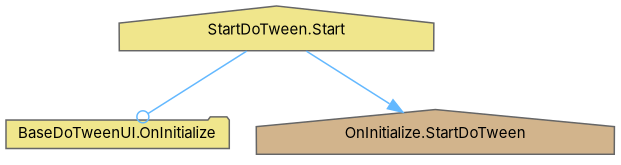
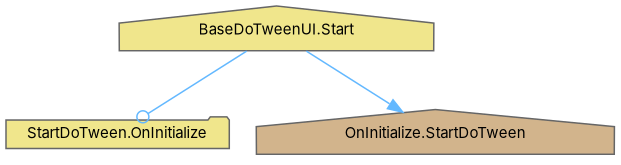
  digraph {
    fontname=Inter
    rankdir=TB
    node [color=grey40 fillcolor=khaki fontname=Inter fontsize=10 shape=house style=filled]
    edge [color=steelblue1 fontname=Inter fontsize=10 labelfontname=Helvetica labelfontsize=10 style=solid]
-   n1 [color=gray40 fontcolor=black height=0.2 label="StartDoTween.Start" width=0.4]
-   n2 [height=0.2 label="BaseDoTweenUI.OnInitialize" shape=folder width=0.4]
+   n1 [color=gray40 fontcolor=black height=0.2 label="BaseDoTweenUI.Start" width=0.4]
+   n2 [height=0.2 label="StartDoTween.OnInitialize" shape=folder width=0.4]
    n3 [fillcolor=tan height=0.2 label="OnInitialize.StartDoTween" width=0.4]
    n1 -> n2 [arrowhead=odot]
    n1 -> n3 [arrowhead=normal]
  }
